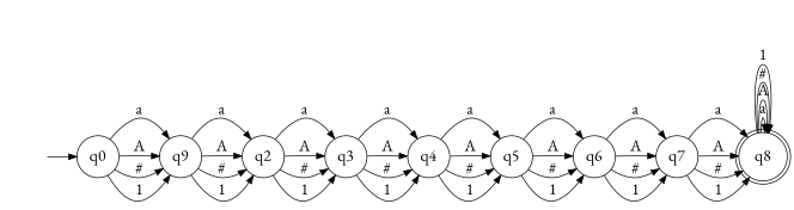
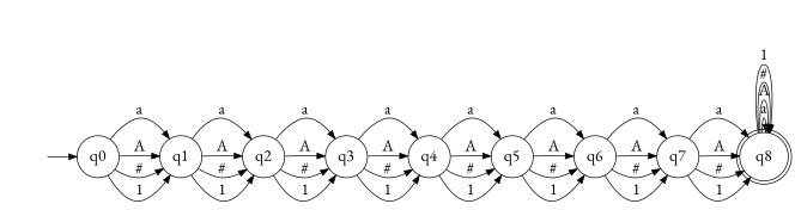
  digraph {
    rankdir=LR
    fontname="EB Garamond"
    node [fontsize=20 shape=circle fontname="EB Garamond"]
    edge [fontsize="20pt" fontname="EB Garamond"]
    "" [shape=plaintext]
    n2 [label=q0]
    n3 [label=q8 shape=doublecircle]
    n4 [label=q6]
    n5 [label=q7]
-   n6 [label=q9]
+   n6 [label=q1]
    n7 [label=q2]
    n8 [label=q3]
    n9 [label=q5]
    n10 [label=q4]
    "" -> n2
    n2 -> n6 [label=a]
    n2 -> n6 [label=A]
    n2 -> n6 [label="#"]
    n2 -> n6 [label=1]
    n3 -> n3 [label=a]
    n3 -> n3 [label=A]
    n3 -> n3 [label="#"]
    n3 -> n3 [label=1]
    n4 -> n5 [label=a]
    n4 -> n5 [label=A]
    n4 -> n5 [label="#"]
    n4 -> n5 [label=1]
    n5 -> n3 [label=a]
    n5 -> n3 [label=A]
    n5 -> n3 [label="#"]
    n5 -> n3 [label=1]
    n6 -> n7 [label=a]
    n6 -> n7 [label=A]
    n6 -> n7 [label="#"]
    n6 -> n7 [label=1]
    n7 -> n8 [label=a]
    n7 -> n8 [label=A]
    n7 -> n8 [label="#"]
    n7 -> n8 [label=1]
    n8 -> n10 [label=a]
    n8 -> n10 [label=A]
    n8 -> n10 [label="#"]
    n8 -> n10 [label=1]
    n9 -> n4 [label=a]
    n9 -> n4 [label=A]
    n9 -> n4 [label="#"]
    n9 -> n4 [label=1]
    n10 -> n9 [label=a]
    n10 -> n9 [label=A]
    n10 -> n9 [label="#"]
    n10 -> n9 [label=1]
  }
